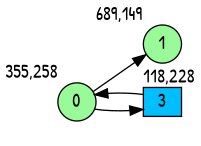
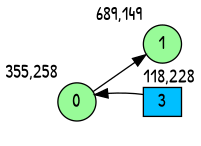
  digraph {
    bgcolor=white
    fontname="Patrick Hand"
    rankdir=LR
    node [fillcolor=palegreen fixedsize=true fontname="Patrick Hand" shape=circle style=filled]
    edge [fontname="Patrick Hand"]
    0 [height=0.3 width=0.4 xlabel="355,258"]
    1 [height=0.3 width=0.4 xlabel="689,149"]
    3 [fillcolor=deepskyblue height=0.3 shape=box width=0.4 xlabel="118,228"]
    0 -> 1
-   0 -> 3
    3 -> 0
  }
